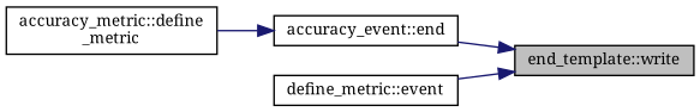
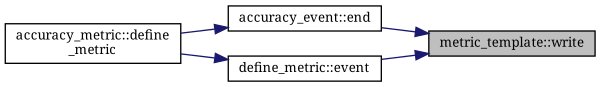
  digraph {
    fontname="Noto Serif"
    rankdir=RL
    node [color=black fillcolor=white fontname="Noto Serif" fontsize=10 shape=record style=filled]
    edge [color=midnightblue dir=back fontname="Noto Serif" fontsize=10 labelfontname=Helvetica labelfontsize=10 style=solid]
-   n1 [fillcolor=grey75 fontcolor=black height=0.2 label="end_template::write" width=0.4]
+   n1 [fillcolor=grey75 fontcolor=black height=0.2 label="metric_template::write" width=0.4]
    n2 [height=0.2 label="accuracy_event::end" width=0.4]
    n3 [height=0.2 label="define_metric::event" width=0.4]
    n4 [height=0.2 label="accuracy_metric::define\l_metric" width=0.4]
    n1 -> n2
    n1 -> n3
    n2 -> n4
+   n3 -> n4
  }
